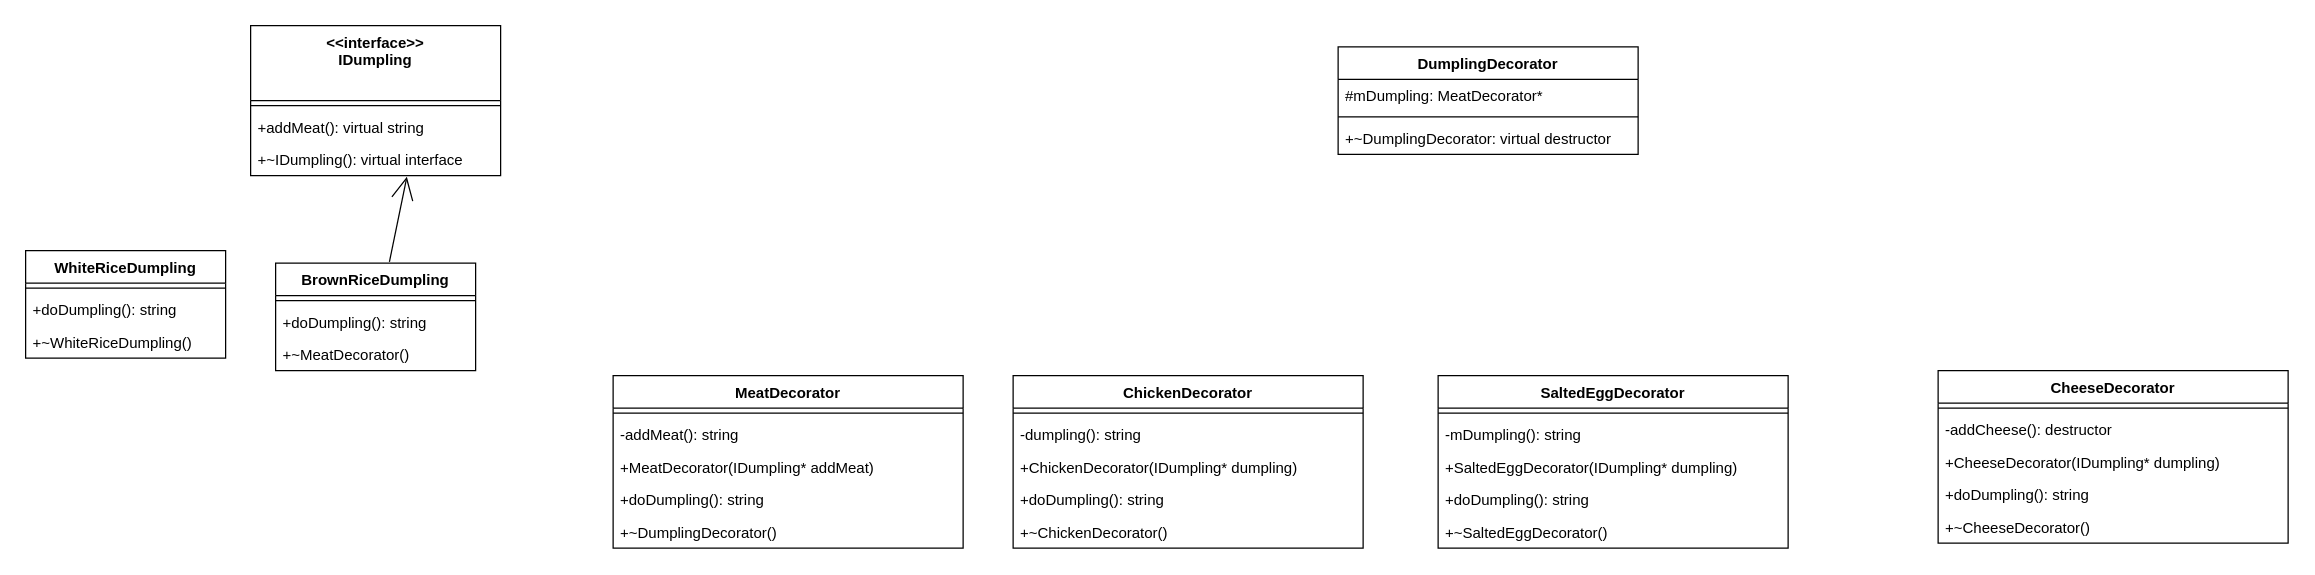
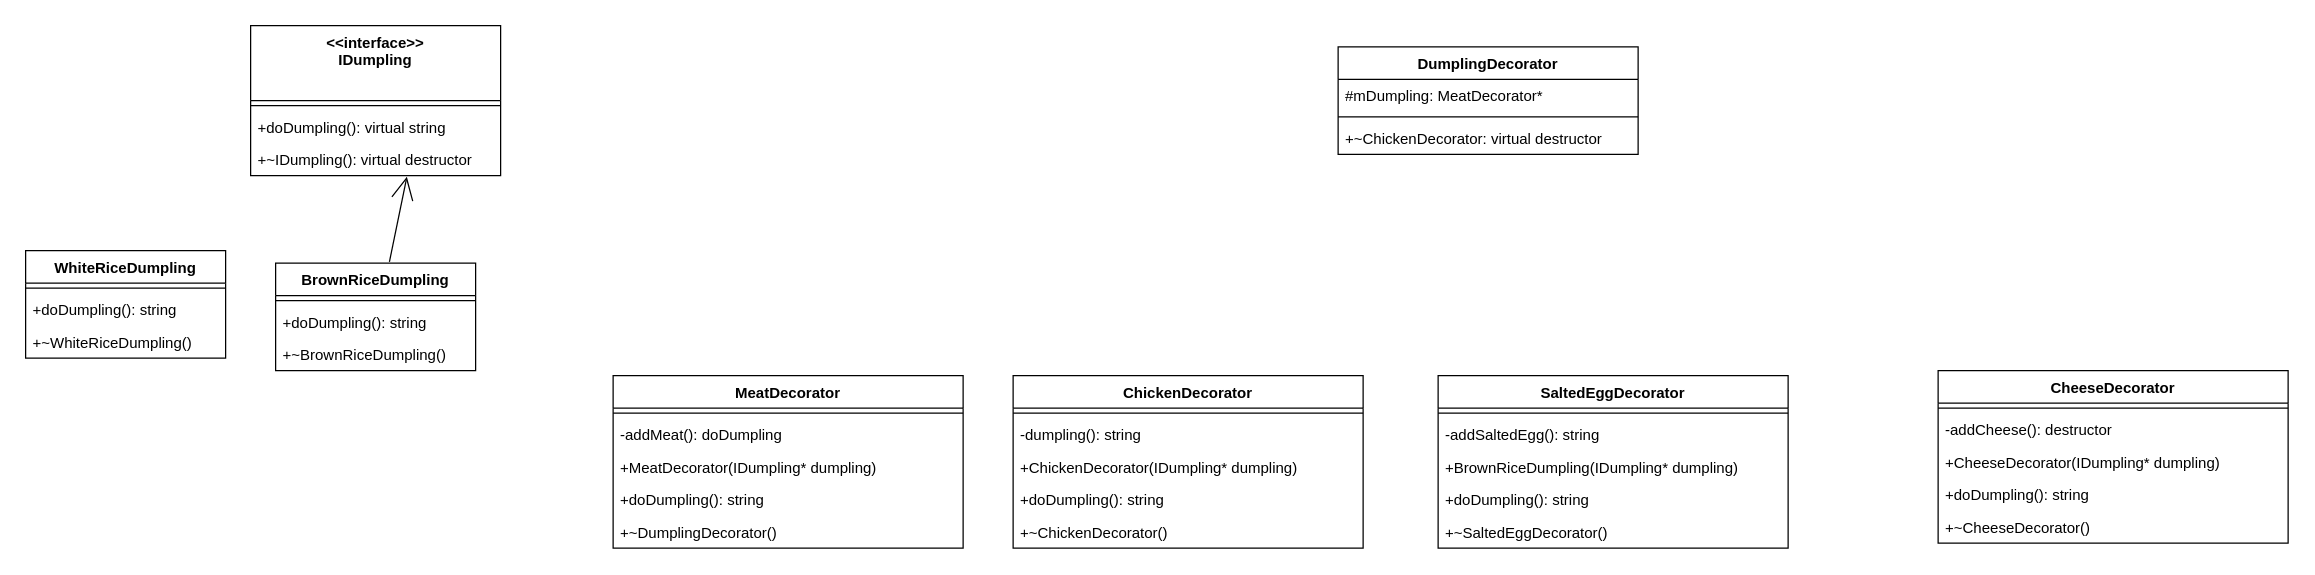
  <mxCell id="0" />
  <mxCell id="1" parent="0" />
  <mxCell id="2" value="&lt;&lt;interface&gt;&gt;&#10;IDumpling&#10;" style="swimlane;fontStyle=1;align=center;verticalAlign=top;childLayout=stackLayout;horizontal=1;startSize=60;horizontalStack=0;resizeParent=1;resizeParentMax=0;resizeLast=0;collapsible=1;marginBottom=0;" vertex="1" parent="1"><mxGeometry x="200" y="20" width="200" height="120" as="geometry" /></mxCell>
  <mxCell id="3" value="" style="line;strokeWidth=1;fillColor=none;align=left;verticalAlign=middle;spacingTop=-1;spacingLeft=3;spacingRight=3;rotatable=0;labelPosition=right;points=[];portConstraint=eastwest;" vertex="1" parent="2"><mxGeometry y="60" width="200" height="8" as="geometry" /></mxCell>
- <mxCell id="4" value="+addMeat(): virtual string" style="text;strokeColor=none;fillColor=none;align=left;verticalAlign=top;spacingLeft=4;spacingRight=4;overflow=hidden;rotatable=0;points=[[0,0.5],[1,0.5]];portConstraint=eastwest;" vertex="1" parent="2"><mxGeometry y="68" width="200" height="26" as="geometry" /></mxCell>
- <mxCell id="5" value="+~IDumpling(): virtual interface" style="text;strokeColor=none;fillColor=none;align=left;verticalAlign=top;spacingLeft=4;spacingRight=4;overflow=hidden;rotatable=0;points=[[0,0.5],[1,0.5]];portConstraint=eastwest;" vertex="1" parent="2"><mxGeometry y="94" width="200" height="26" as="geometry" /></mxCell>
+ <mxCell id="4" value="+doDumpling(): virtual string" style="text;strokeColor=none;fillColor=none;align=left;verticalAlign=top;spacingLeft=4;spacingRight=4;overflow=hidden;rotatable=0;points=[[0,0.5],[1,0.5]];portConstraint=eastwest;" vertex="1" parent="2"><mxGeometry y="68" width="200" height="26" as="geometry" /></mxCell>
+ <mxCell id="5" value="+~IDumpling(): virtual destructor" style="text;strokeColor=none;fillColor=none;align=left;verticalAlign=top;spacingLeft=4;spacingRight=4;overflow=hidden;rotatable=0;points=[[0,0.5],[1,0.5]];portConstraint=eastwest;" vertex="1" parent="2"><mxGeometry y="94" width="200" height="26" as="geometry" /></mxCell>
  <mxCell id="6" value="WhiteRiceDumpling" style="swimlane;fontStyle=1;align=center;verticalAlign=top;childLayout=stackLayout;horizontal=1;startSize=26;horizontalStack=0;resizeParent=1;resizeParentMax=0;resizeLast=0;collapsible=1;marginBottom=0;" vertex="1" parent="1"><mxGeometry x="20" y="200" width="160" height="86" as="geometry" /></mxCell>
  <mxCell id="7" value="" style="line;strokeWidth=1;fillColor=none;align=left;verticalAlign=middle;spacingTop=-1;spacingLeft=3;spacingRight=3;rotatable=0;labelPosition=right;points=[];portConstraint=eastwest;" vertex="1" parent="6"><mxGeometry y="26" width="160" height="8" as="geometry" /></mxCell>
  <mxCell id="8" value="+doDumpling(): string" style="text;strokeColor=none;fillColor=none;align=left;verticalAlign=top;spacingLeft=4;spacingRight=4;overflow=hidden;rotatable=0;points=[[0,0.5],[1,0.5]];portConstraint=eastwest;" vertex="1" parent="6"><mxGeometry y="34" width="160" height="26" as="geometry" /></mxCell>
  <mxCell id="9" value="+~WhiteRiceDumpling()" style="text;strokeColor=none;fillColor=none;align=left;verticalAlign=top;spacingLeft=4;spacingRight=4;overflow=hidden;rotatable=0;points=[[0,0.5],[1,0.5]];portConstraint=eastwest;" vertex="1" parent="6"><mxGeometry y="60" width="160" height="26" as="geometry" /></mxCell>
  <mxCell id="10" value="BrownRiceDumpling" style="swimlane;fontStyle=1;align=center;verticalAlign=top;childLayout=stackLayout;horizontal=1;startSize=26;horizontalStack=0;resizeParent=1;resizeParentMax=0;resizeLast=0;collapsible=1;marginBottom=0;" vertex="1" parent="1"><mxGeometry x="220" y="210" width="160" height="86" as="geometry" /></mxCell>
  <mxCell id="11" value="" style="line;strokeWidth=1;fillColor=none;align=left;verticalAlign=middle;spacingTop=-1;spacingLeft=3;spacingRight=3;rotatable=0;labelPosition=right;points=[];portConstraint=eastwest;" vertex="1" parent="10"><mxGeometry y="26" width="160" height="8" as="geometry" /></mxCell>
  <mxCell id="12" value="+doDumpling(): string" style="text;strokeColor=none;fillColor=none;align=left;verticalAlign=top;spacingLeft=4;spacingRight=4;overflow=hidden;rotatable=0;points=[[0,0.5],[1,0.5]];portConstraint=eastwest;" vertex="1" parent="10"><mxGeometry y="34" width="160" height="26" as="geometry" /></mxCell>
- <mxCell id="13" value="+~MeatDecorator()" style="text;strokeColor=none;fillColor=none;align=left;verticalAlign=top;spacingLeft=4;spacingRight=4;overflow=hidden;rotatable=0;points=[[0,0.5],[1,0.5]];portConstraint=eastwest;" vertex="1" parent="10"><mxGeometry y="60" width="160" height="26" as="geometry" /></mxCell>
+ <mxCell id="13" value="+~BrownRiceDumpling()" style="text;strokeColor=none;fillColor=none;align=left;verticalAlign=top;spacingLeft=4;spacingRight=4;overflow=hidden;rotatable=0;points=[[0,0.5],[1,0.5]];portConstraint=eastwest;" vertex="1" parent="10"><mxGeometry y="60" width="160" height="26" as="geometry" /></mxCell>
  <mxCell id="14" value="" style="endArrow=open;endSize=16;endFill=0;html=1;rounded=0;exitX=0.569;exitY=-0.012;exitDx=0;exitDy=0;exitPerimeter=0;entryX=0.625;entryY=1.038;entryDx=0;entryDy=0;entryPerimeter=0;" edge="1" source="10" parent="1" target="5"><mxGeometry width="160" relative="1" as="geometry"><mxPoint x="480" y="197.01" as="sourcePoint" /><mxPoint x="353" y="140" as="targetPoint" /></mxGeometry></mxCell>
  <mxCell id="15" value="DumplingDecorator" style="swimlane;fontStyle=1;align=center;verticalAlign=top;childLayout=stackLayout;horizontal=1;startSize=26;horizontalStack=0;resizeParent=1;resizeParentMax=0;resizeLast=0;collapsible=1;marginBottom=0;" vertex="1" parent="1"><mxGeometry x="1070" y="37" width="240" height="86" as="geometry" /></mxCell>
  <mxCell id="16" value="#mDumpling: MeatDecorator*" style="text;strokeColor=none;fillColor=none;align=left;verticalAlign=top;spacingLeft=4;spacingRight=4;overflow=hidden;rotatable=0;points=[[0,0.5],[1,0.5]];portConstraint=eastwest;" vertex="1" parent="15"><mxGeometry y="26" width="240" height="26" as="geometry" /></mxCell>
  <mxCell id="17" value="" style="line;strokeWidth=1;fillColor=none;align=left;verticalAlign=middle;spacingTop=-1;spacingLeft=3;spacingRight=3;rotatable=0;labelPosition=right;points=[];portConstraint=eastwest;" vertex="1" parent="15"><mxGeometry y="52" width="240" height="8" as="geometry" /></mxCell>
- <mxCell id="18" value="+~DumplingDecorator: virtual destructor" style="text;strokeColor=none;fillColor=none;align=left;verticalAlign=top;spacingLeft=4;spacingRight=4;overflow=hidden;rotatable=0;points=[[0,0.5],[1,0.5]];portConstraint=eastwest;" vertex="1" parent="15"><mxGeometry y="60" width="240" height="26" as="geometry" /></mxCell>
+ <mxCell id="18" value="+~ChickenDecorator: virtual destructor" style="text;strokeColor=none;fillColor=none;align=left;verticalAlign=top;spacingLeft=4;spacingRight=4;overflow=hidden;rotatable=0;points=[[0,0.5],[1,0.5]];portConstraint=eastwest;" vertex="1" parent="15"><mxGeometry y="60" width="240" height="26" as="geometry" /></mxCell>
  <mxCell id="19" value="MeatDecorator" style="swimlane;fontStyle=1;align=center;verticalAlign=top;childLayout=stackLayout;horizontal=1;startSize=26;horizontalStack=0;resizeParent=1;resizeParentMax=0;resizeLast=0;collapsible=1;marginBottom=0;" vertex="1" parent="1"><mxGeometry x="490" y="300" width="280" height="138" as="geometry" /></mxCell>
  <mxCell id="20" value="" style="line;strokeWidth=1;fillColor=none;align=left;verticalAlign=middle;spacingTop=-1;spacingLeft=3;spacingRight=3;rotatable=0;labelPosition=right;points=[];portConstraint=eastwest;" vertex="1" parent="19"><mxGeometry y="26" width="280" height="8" as="geometry" /></mxCell>
- <mxCell id="21" value="-addMeat(): string" style="text;strokeColor=none;fillColor=none;align=left;verticalAlign=top;spacingLeft=4;spacingRight=4;overflow=hidden;rotatable=0;points=[[0,0.5],[1,0.5]];portConstraint=eastwest;" vertex="1" parent="19"><mxGeometry y="34" width="280" height="26" as="geometry" /></mxCell>
- <mxCell id="22" value="+MeatDecorator(IDumpling* addMeat)" style="text;strokeColor=none;fillColor=none;align=left;verticalAlign=top;spacingLeft=4;spacingRight=4;overflow=hidden;rotatable=0;points=[[0,0.5],[1,0.5]];portConstraint=eastwest;" vertex="1" parent="19"><mxGeometry y="60" width="280" height="26" as="geometry" /></mxCell>
+ <mxCell id="21" value="-addMeat(): doDumpling" style="text;strokeColor=none;fillColor=none;align=left;verticalAlign=top;spacingLeft=4;spacingRight=4;overflow=hidden;rotatable=0;points=[[0,0.5],[1,0.5]];portConstraint=eastwest;" vertex="1" parent="19"><mxGeometry y="34" width="280" height="26" as="geometry" /></mxCell>
+ <mxCell id="22" value="+MeatDecorator(IDumpling* dumpling)" style="text;strokeColor=none;fillColor=none;align=left;verticalAlign=top;spacingLeft=4;spacingRight=4;overflow=hidden;rotatable=0;points=[[0,0.5],[1,0.5]];portConstraint=eastwest;" vertex="1" parent="19"><mxGeometry y="60" width="280" height="26" as="geometry" /></mxCell>
  <mxCell id="23" value="+doDumpling(): string" style="text;strokeColor=none;fillColor=none;align=left;verticalAlign=top;spacingLeft=4;spacingRight=4;overflow=hidden;rotatable=0;points=[[0,0.5],[1,0.5]];portConstraint=eastwest;" vertex="1" parent="19"><mxGeometry y="86" width="280" height="26" as="geometry" /></mxCell>
  <mxCell id="24" value="+~DumplingDecorator()" style="text;strokeColor=none;fillColor=none;align=left;verticalAlign=top;spacingLeft=4;spacingRight=4;overflow=hidden;rotatable=0;points=[[0,0.5],[1,0.5]];portConstraint=eastwest;" vertex="1" parent="19"><mxGeometry y="112" width="280" height="26" as="geometry" /></mxCell>
  <mxCell id="25" value="ChickenDecorator" style="swimlane;fontStyle=1;align=center;verticalAlign=top;childLayout=stackLayout;horizontal=1;startSize=26;horizontalStack=0;resizeParent=1;resizeParentMax=0;resizeLast=0;collapsible=1;marginBottom=0;" vertex="1" parent="1"><mxGeometry x="810" y="300" width="280" height="138" as="geometry" /></mxCell>
  <mxCell id="26" value="" style="line;strokeWidth=1;fillColor=none;align=left;verticalAlign=middle;spacingTop=-1;spacingLeft=3;spacingRight=3;rotatable=0;labelPosition=right;points=[];portConstraint=eastwest;" vertex="1" parent="25"><mxGeometry y="26" width="280" height="8" as="geometry" /></mxCell>
  <mxCell id="27" value="-dumpling(): string" style="text;strokeColor=none;fillColor=none;align=left;verticalAlign=top;spacingLeft=4;spacingRight=4;overflow=hidden;rotatable=0;points=[[0,0.5],[1,0.5]];portConstraint=eastwest;" vertex="1" parent="25"><mxGeometry y="34" width="280" height="26" as="geometry" /></mxCell>
  <mxCell id="28" value="+ChickenDecorator(IDumpling* dumpling)" style="text;strokeColor=none;fillColor=none;align=left;verticalAlign=top;spacingLeft=4;spacingRight=4;overflow=hidden;rotatable=0;points=[[0,0.5],[1,0.5]];portConstraint=eastwest;" vertex="1" parent="25"><mxGeometry y="60" width="280" height="26" as="geometry" /></mxCell>
  <mxCell id="29" value="+doDumpling(): string" style="text;strokeColor=none;fillColor=none;align=left;verticalAlign=top;spacingLeft=4;spacingRight=4;overflow=hidden;rotatable=0;points=[[0,0.5],[1,0.5]];portConstraint=eastwest;" vertex="1" parent="25"><mxGeometry y="86" width="280" height="26" as="geometry" /></mxCell>
  <mxCell id="30" value="+~ChickenDecorator()" style="text;strokeColor=none;fillColor=none;align=left;verticalAlign=top;spacingLeft=4;spacingRight=4;overflow=hidden;rotatable=0;points=[[0,0.5],[1,0.5]];portConstraint=eastwest;" vertex="1" parent="25"><mxGeometry y="112" width="280" height="26" as="geometry" /></mxCell>
  <mxCell id="31" value="SaltedEggDecorator" style="swimlane;fontStyle=1;align=center;verticalAlign=top;childLayout=stackLayout;horizontal=1;startSize=26;horizontalStack=0;resizeParent=1;resizeParentMax=0;resizeLast=0;collapsible=1;marginBottom=0;" vertex="1" parent="1"><mxGeometry x="1150" y="300" width="280" height="138" as="geometry" /></mxCell>
  <mxCell id="32" value="" style="line;strokeWidth=1;fillColor=none;align=left;verticalAlign=middle;spacingTop=-1;spacingLeft=3;spacingRight=3;rotatable=0;labelPosition=right;points=[];portConstraint=eastwest;" vertex="1" parent="31"><mxGeometry y="26" width="280" height="8" as="geometry" /></mxCell>
- <mxCell id="33" value="-mDumpling(): string" style="text;strokeColor=none;fillColor=none;align=left;verticalAlign=top;spacingLeft=4;spacingRight=4;overflow=hidden;rotatable=0;points=[[0,0.5],[1,0.5]];portConstraint=eastwest;" vertex="1" parent="31"><mxGeometry y="34" width="280" height="26" as="geometry" /></mxCell>
- <mxCell id="34" value="+SaltedEggDecorator(IDumpling* dumpling)" style="text;strokeColor=none;fillColor=none;align=left;verticalAlign=top;spacingLeft=4;spacingRight=4;overflow=hidden;rotatable=0;points=[[0,0.5],[1,0.5]];portConstraint=eastwest;" vertex="1" parent="31"><mxGeometry y="60" width="280" height="26" as="geometry" /></mxCell>
+ <mxCell id="33" value="-addSaltedEgg(): string" style="text;strokeColor=none;fillColor=none;align=left;verticalAlign=top;spacingLeft=4;spacingRight=4;overflow=hidden;rotatable=0;points=[[0,0.5],[1,0.5]];portConstraint=eastwest;" vertex="1" parent="31"><mxGeometry y="34" width="280" height="26" as="geometry" /></mxCell>
+ <mxCell id="34" value="+BrownRiceDumpling(IDumpling* dumpling)" style="text;strokeColor=none;fillColor=none;align=left;verticalAlign=top;spacingLeft=4;spacingRight=4;overflow=hidden;rotatable=0;points=[[0,0.5],[1,0.5]];portConstraint=eastwest;" vertex="1" parent="31"><mxGeometry y="60" width="280" height="26" as="geometry" /></mxCell>
  <mxCell id="35" value="+doDumpling(): string" style="text;strokeColor=none;fillColor=none;align=left;verticalAlign=top;spacingLeft=4;spacingRight=4;overflow=hidden;rotatable=0;points=[[0,0.5],[1,0.5]];portConstraint=eastwest;" vertex="1" parent="31"><mxGeometry y="86" width="280" height="26" as="geometry" /></mxCell>
  <mxCell id="36" value="+~SaltedEggDecorator()" style="text;strokeColor=none;fillColor=none;align=left;verticalAlign=top;spacingLeft=4;spacingRight=4;overflow=hidden;rotatable=0;points=[[0,0.5],[1,0.5]];portConstraint=eastwest;" vertex="1" parent="31"><mxGeometry y="112" width="280" height="26" as="geometry" /></mxCell>
  <mxCell id="37" value="CheeseDecorator" style="swimlane;fontStyle=1;align=center;verticalAlign=top;childLayout=stackLayout;horizontal=1;startSize=26;horizontalStack=0;resizeParent=1;resizeParentMax=0;resizeLast=0;collapsible=1;marginBottom=0;" vertex="1" parent="1"><mxGeometry x="1550" y="296" width="280" height="138" as="geometry" /></mxCell>
  <mxCell id="38" value="" style="line;strokeWidth=1;fillColor=none;align=left;verticalAlign=middle;spacingTop=-1;spacingLeft=3;spacingRight=3;rotatable=0;labelPosition=right;points=[];portConstraint=eastwest;" vertex="1" parent="37"><mxGeometry y="26" width="280" height="8" as="geometry" /></mxCell>
  <mxCell id="39" value="-addCheese(): destructor" style="text;strokeColor=none;fillColor=none;align=left;verticalAlign=top;spacingLeft=4;spacingRight=4;overflow=hidden;rotatable=0;points=[[0,0.5],[1,0.5]];portConstraint=eastwest;" vertex="1" parent="37"><mxGeometry y="34" width="280" height="26" as="geometry" /></mxCell>
  <mxCell id="40" value="+CheeseDecorator(IDumpling* dumpling)" style="text;strokeColor=none;fillColor=none;align=left;verticalAlign=top;spacingLeft=4;spacingRight=4;overflow=hidden;rotatable=0;points=[[0,0.5],[1,0.5]];portConstraint=eastwest;" vertex="1" parent="37"><mxGeometry y="60" width="280" height="26" as="geometry" /></mxCell>
  <mxCell id="41" value="+doDumpling(): string" style="text;strokeColor=none;fillColor=none;align=left;verticalAlign=top;spacingLeft=4;spacingRight=4;overflow=hidden;rotatable=0;points=[[0,0.5],[1,0.5]];portConstraint=eastwest;" vertex="1" parent="37"><mxGeometry y="86" width="280" height="26" as="geometry" /></mxCell>
  <mxCell id="42" value="+~CheeseDecorator()" style="text;strokeColor=none;fillColor=none;align=left;verticalAlign=top;spacingLeft=4;spacingRight=4;overflow=hidden;rotatable=0;points=[[0,0.5],[1,0.5]];portConstraint=eastwest;" vertex="1" parent="37"><mxGeometry y="112" width="280" height="26" as="geometry" /></mxCell>
